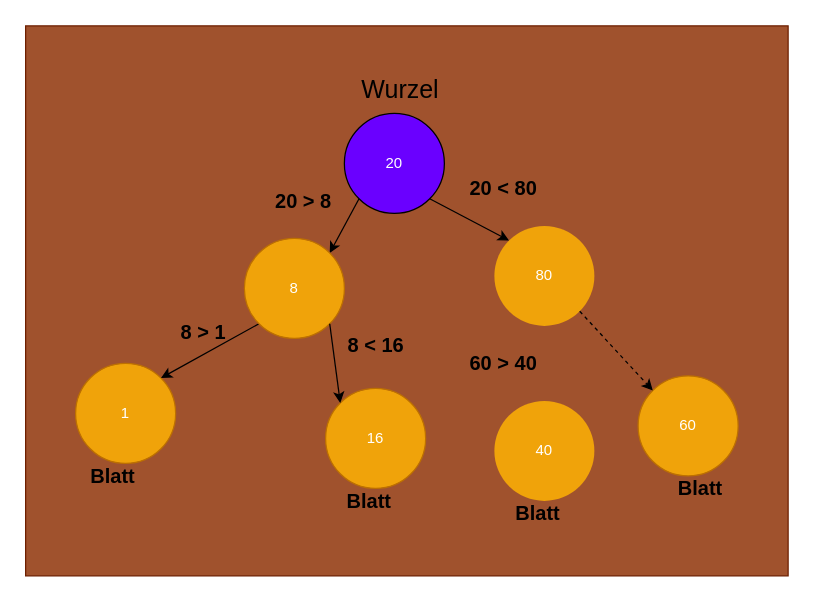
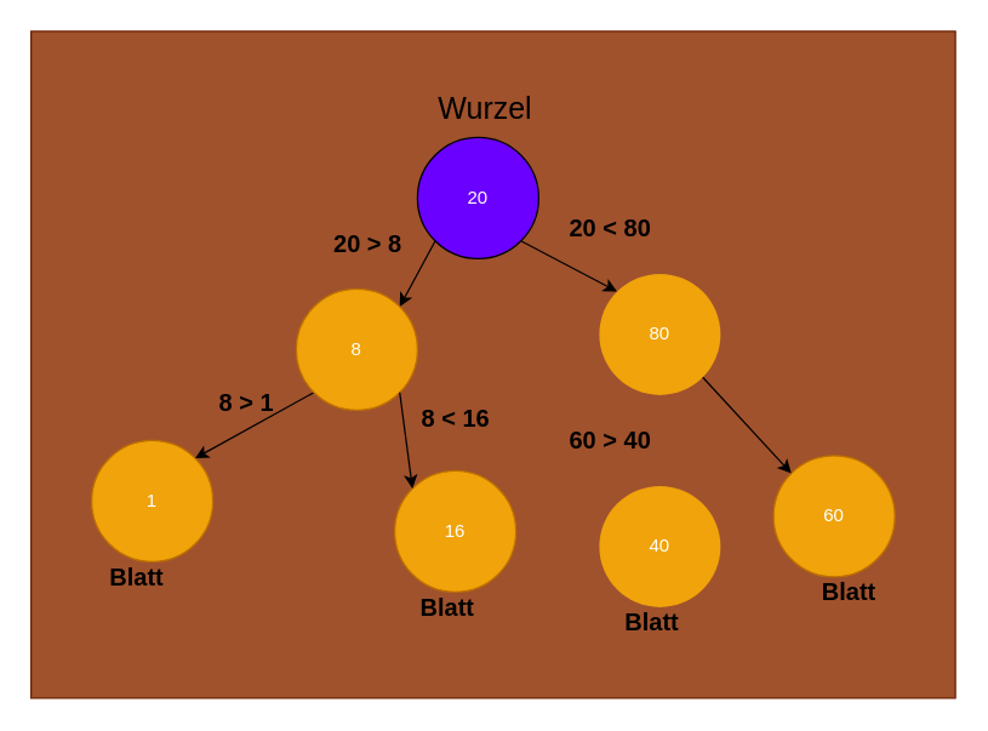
  <mxCell id="0" />
  <mxCell id="1" parent="0" />
  <mxCell id="2" value="" style="rounded=0;whiteSpace=wrap;html=1;fillColor=#a0522d;fontSize=16;strokeColor=#6D1F00;fontColor=#ffffff;" parent="1" vertex="1"><mxGeometry width="610" height="440" as="geometry" x="20" y="20" /></mxCell>
  <mxCell id="3" value="80" style="ellipse;whiteSpace=wrap;html=1;aspect=fixed;fontColor=#ffffff;fillColor=#F0A30A;strokeColor=none;" parent="1" vertex="1"><mxGeometry x="395" y="180" width="80" height="80" as="geometry" /></mxCell>
  <mxCell id="4" value="1" style="ellipse;whiteSpace=wrap;html=1;aspect=fixed;fillColor=#f0a30a;strokeColor=#BD7000;fontColor=#ffffff;" parent="1" vertex="1"><mxGeometry x="60" y="290" width="80" height="80" as="geometry" /></mxCell>
  <mxCell id="5" value="" style="endArrow=classic;html=1;exitX=0;exitY=1;exitDx=0;exitDy=0;entryX=1;entryY=0;entryDx=0;entryDy=0;" parent="1" edge="1"><mxGeometry width="50" height="50" relative="1" as="geometry"><mxPoint x="286.716" y="158.284" as="sourcePoint" /><mxPoint x="263.284" y="201.716" as="targetPoint" /></mxGeometry></mxCell>
  <mxCell id="6" value="" style="endArrow=classic;html=1;exitX=0;exitY=1;exitDx=0;exitDy=0;entryX=1;entryY=0;entryDx=0;entryDy=0;fontSize=16;" parent="1" target="4" edge="1"><mxGeometry width="50" height="50" relative="1" as="geometry"><mxPoint x="206.716" y="258.284" as="sourcePoint" /><mxPoint x="580" y="105" as="targetPoint" /></mxGeometry></mxCell>
  <mxCell id="7" value="" style="endArrow=classic;html=1;exitX=1;exitY=1;exitDx=0;exitDy=0;entryX=0;entryY=0;entryDx=0;entryDy=0;" parent="1" target="3" edge="1"><mxGeometry width="50" height="50" relative="1" as="geometry"><mxPoint x="343.284" y="158.284" as="sourcePoint" /><mxPoint x="580" y="105" as="targetPoint" /></mxGeometry></mxCell>
  <mxCell id="8" value="20" style="ellipse;whiteSpace=wrap;html=1;aspect=fixed;fillColor=#6a00ff;fontColor=#ffffff;strokeColor=#000000;" parent="1" vertex="1"><mxGeometry x="275" y="90" width="80" height="80" as="geometry" /></mxCell>
  <mxCell id="9" value="8" style="ellipse;whiteSpace=wrap;html=1;aspect=fixed;fillColor=#f0a30a;strokeColor=#BD7000;fontColor=#ffffff;" parent="1" vertex="1"><mxGeometry x="195" y="190" width="80" height="80" as="geometry" /></mxCell>
  <mxCell id="10" value="16" style="ellipse;whiteSpace=wrap;html=1;aspect=fixed;fillColor=#f0a30a;strokeColor=#BD7000;fontColor=#ffffff;" parent="1" vertex="1"><mxGeometry x="260" y="310" width="80" height="80" as="geometry" /></mxCell>
  <mxCell id="11" value="" style="endArrow=classic;html=1;exitX=1;exitY=1;exitDx=0;exitDy=0;entryX=0;entryY=0;entryDx=0;entryDy=0;" parent="1" source="9" target="10" edge="1"><mxGeometry width="50" height="50" relative="1" as="geometry"><mxPoint x="470" y="360" as="sourcePoint" /><mxPoint x="520" y="310" as="targetPoint" /></mxGeometry></mxCell>
  <mxCell id="12" value="60" style="ellipse;whiteSpace=wrap;html=1;aspect=fixed;fillColor=#f0a30a;strokeColor=#BD7000;fontColor=#ffffff;" parent="1" vertex="1"><mxGeometry x="510" y="300" width="80" height="80" as="geometry" /></mxCell>
- <mxCell id="13" value="" style="endArrow=classic;html=1;exitX=1;exitY=1;exitDx=0;exitDy=0;entryX=0;entryY=0;entryDx=0;entryDy=0;dashed=1;" parent="1" source="3" target="12" edge="1"><mxGeometry width="50" height="50" relative="1" as="geometry"><mxPoint x="470" y="360" as="sourcePoint" /><mxPoint x="520" y="310" as="targetPoint" /></mxGeometry></mxCell>
+ <mxCell id="13" value="" style="endArrow=classic;html=1;exitX=1;exitY=1;exitDx=0;exitDy=0;entryX=0;entryY=0;entryDx=0;entryDy=0;" parent="1" source="3" target="12" edge="1"><mxGeometry width="50" height="50" relative="1" as="geometry"><mxPoint x="470" y="360" as="sourcePoint" /><mxPoint x="520" y="310" as="targetPoint" /></mxGeometry></mxCell>
  <mxCell id="14" value="40" style="ellipse;whiteSpace=wrap;html=1;aspect=fixed;fontColor=#ffffff;fillColor=#F0A30A;strokeColor=none;" parent="1" vertex="1"><mxGeometry x="395" y="320" width="80" height="80" as="geometry" /></mxCell>
  <mxCell id="15" value="&lt;b&gt;60 &amp;gt; 40&lt;/b&gt;" style="text;html=1;strokeColor=none;fillColor=none;align=center;verticalAlign=middle;whiteSpace=wrap;rounded=0;fontSize=16;" parent="1" vertex="1"><mxGeometry x="370" y="280" width="65" height="20" as="geometry" /></mxCell>
  <mxCell id="16" value="&lt;b&gt;8 &amp;lt; 16&lt;/b&gt;" style="text;html=1;strokeColor=none;fillColor=none;align=center;verticalAlign=middle;whiteSpace=wrap;rounded=0;fontSize=16;" parent="1" vertex="1"><mxGeometry x="267.5" y="265" width="65" height="20" as="geometry" /></mxCell>
  <mxCell id="17" value="&lt;b&gt;8 &amp;gt; 1&lt;/b&gt;" style="text;html=1;strokeColor=none;fillColor=none;align=center;verticalAlign=middle;whiteSpace=wrap;rounded=0;fontSize=16;" parent="1" vertex="1"><mxGeometry x="130" y="255" width="65" height="20" as="geometry" /></mxCell>
  <mxCell id="18" value="&lt;b&gt;20 &amp;gt; 8&lt;/b&gt;" style="text;html=1;strokeColor=none;fillColor=none;align=center;verticalAlign=middle;whiteSpace=wrap;rounded=0;fontSize=16;" parent="1" vertex="1"><mxGeometry x="210" y="150" width="65" height="20" as="geometry" /></mxCell>
  <mxCell id="19" value="&lt;b&gt;20 &amp;lt; 80&lt;/b&gt;" style="text;html=1;strokeColor=none;fillColor=none;align=center;verticalAlign=middle;whiteSpace=wrap;rounded=0;fontSize=16;" parent="1" vertex="1"><mxGeometry x="370" y="140" width="65" height="20" as="geometry" /></mxCell>
  <mxCell id="20" value="&lt;font style=&quot;font-size: 20px&quot;&gt;Wurzel&lt;/font&gt;" style="text;html=1;strokeColor=none;fillColor=none;align=center;verticalAlign=middle;whiteSpace=wrap;rounded=0;fontSize=16;" parent="1" vertex="1"><mxGeometry x="300" y="60" width="40" height="20" as="geometry" /></mxCell>
  <mxCell id="21" value="&lt;b&gt;Blatt&lt;/b&gt;" style="text;html=1;strokeColor=none;fillColor=none;align=center;verticalAlign=middle;whiteSpace=wrap;rounded=0;fontSize=16;" parent="1" vertex="1"><mxGeometry x="70" y="370" width="40" height="20" as="geometry" /></mxCell>
  <mxCell id="22" value="&lt;b&gt;Blatt&lt;/b&gt;" style="text;html=1;strokeColor=none;fillColor=none;align=center;verticalAlign=middle;whiteSpace=wrap;rounded=0;fontSize=16;" parent="1" vertex="1"><mxGeometry x="275" y="390" width="40" height="20" as="geometry" /></mxCell>
  <mxCell id="23" value="&lt;b&gt;Blatt&lt;/b&gt;" style="text;html=1;strokeColor=none;fillColor=none;align=center;verticalAlign=middle;whiteSpace=wrap;rounded=0;fontSize=16;" parent="1" vertex="1"><mxGeometry x="410" y="400" width="40" height="20" as="geometry" /></mxCell>
  <mxCell id="24" value="&lt;b&gt;Blatt&lt;/b&gt;" style="text;html=1;strokeColor=none;fillColor=none;align=center;verticalAlign=middle;whiteSpace=wrap;rounded=0;fontSize=16;" parent="1" vertex="1"><mxGeometry x="540" y="380" width="40" height="20" as="geometry" /></mxCell>
